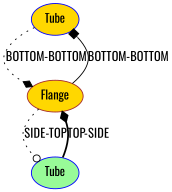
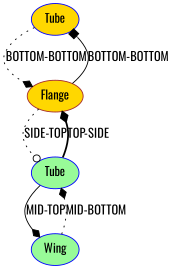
  digraph {
    fontname=Oswald
    node [style=filled fillcolor=gold color=blue fontname=Oswald]
    edge [style=dotted arrowhead=diamond fontname=Oswald]
    n1 [instance=Tube_instance_6 label=Tube]
    n2 [instance=Flange_instance_4 label=Flange color=brown]
    n3 [instance=Tube_instance_8 label=Tube fillcolor=palegreen]
+   n4 [instance=Wing_instance_5 label=Wing fillcolor=palegreen]
    n1 -> n2 [label="BOTTOM-BOTTOM"]
    n2 -> n1 [label="BOTTOM-BOTTOM" style=solid arrowhead=box]
    n2 -> n3 [label="SIDE-TOP" arrowhead=odot]
    n3 -> n2 [label="TOP-SIDE" style=bold]
+   n3 -> n4 [label="MID-TOP" style=solid]
+   n4 -> n3 [label="MID-BOTTOM"]
  }
